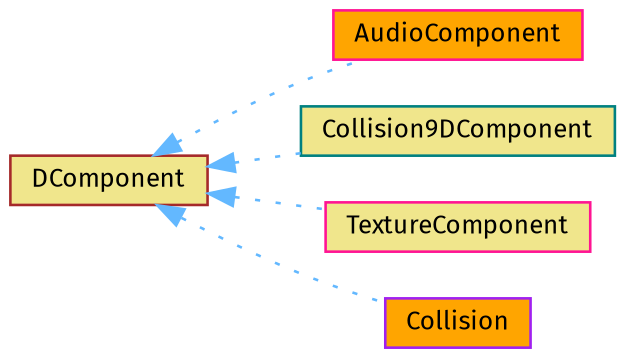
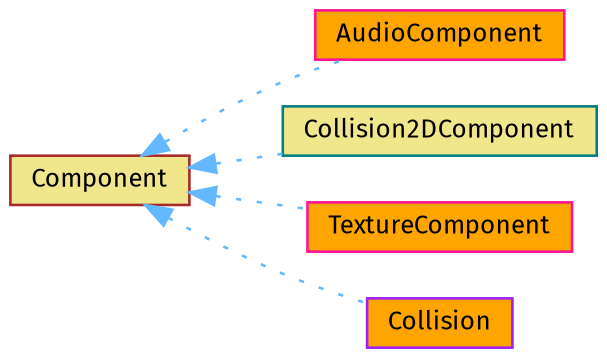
  digraph {
    fontname="Fira Sans"
    rankdir=LR
    node [color=deeppink fillcolor=khaki fontname="Fira Sans" fontsize=10 shape=box style=filled]
    edge [color=steelblue1 dir=back fontname="Fira Sans" fontsize=10 labelfontname=Helvetica labelfontsize=10 style=dotted]
-   n1 [color=brown fontcolor=black height=0.2 label=DComponent width=0.4]
+   n1 [color=brown fontcolor=black height=0.2 label=Component width=0.4]
    n2 [fillcolor=orange height=0.2 label=AudioComponent width=0.4]
-   n3 [color=teal height=0.2 label=Collision9DComponent width=0.4]
-   n4 [height=0.2 label=TextureComponent width=0.4]
+   n3 [color=teal height=0.2 label=Collision2DComponent width=0.4]
+   n4 [fillcolor=orange height=0.2 label=TextureComponent width=0.4]
    n5 [color=purple fillcolor=orange height=0.2 label=Collision width=0.4]
    n1 -> n2
    n1 -> n3
    n1 -> n4
    n1 -> n5
  }
